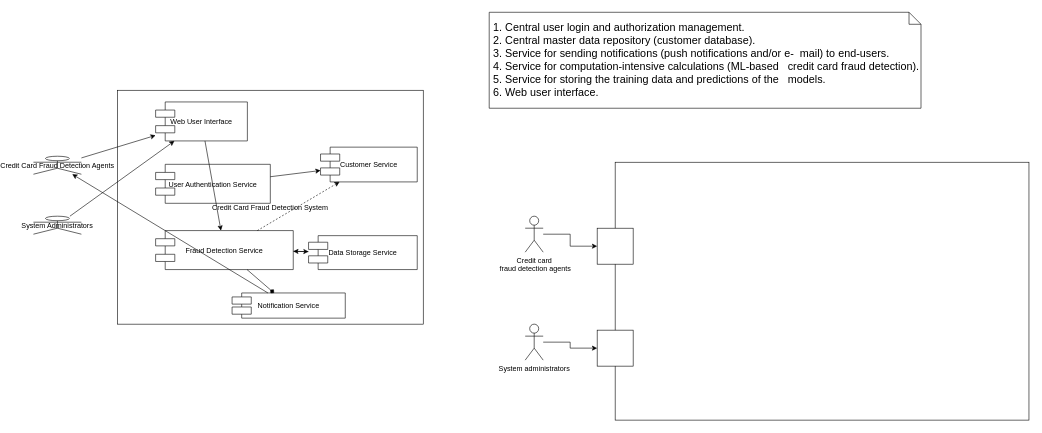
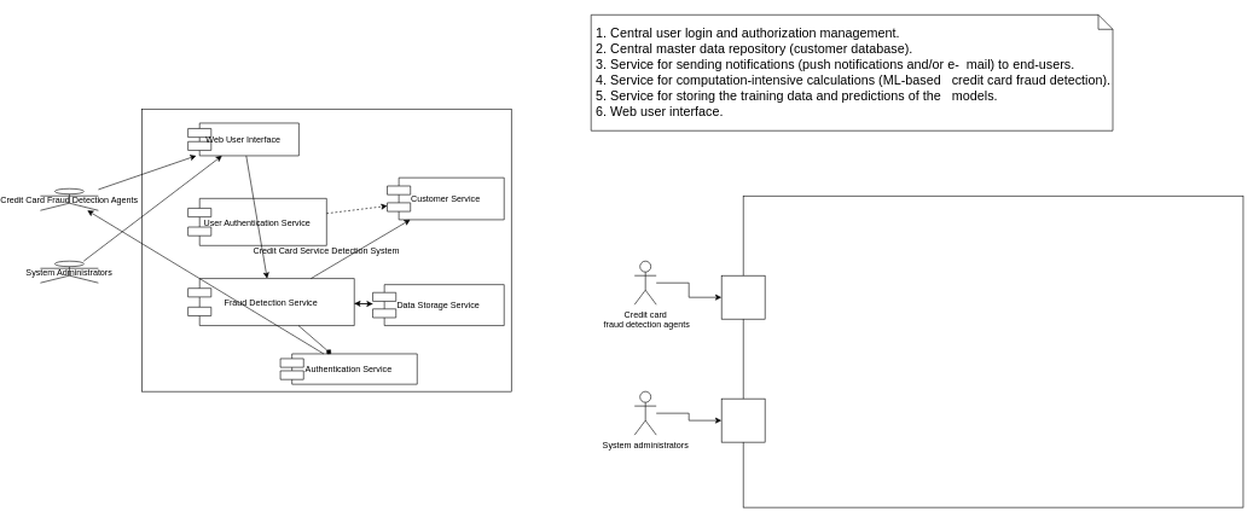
  <mxCell id="0" />
  <mxCell id="1" parent="0" />
  <mxCell id="2" value="" style="edgeStyle=orthogonalEdgeStyle;rounded=0;orthogonalLoop=1;jettySize=auto;html=1;" parent="1" source="3" target="7" edge="1"><mxGeometry relative="1" as="geometry" /></mxCell>
  <mxCell id="3" value="Credit c&lt;span style=&quot;background-color: transparent; color: light-dark(rgb(0, 0, 0), rgb(255, 255, 255));&quot;&gt;ard&lt;/span&gt;&lt;div&gt;&lt;span style=&quot;background-color: transparent; color: light-dark(rgb(0, 0, 0), rgb(255, 255, 255));&quot;&gt;&amp;nbsp;fraud detection agents&lt;/span&gt;&lt;/div&gt;" style="shape=umlActor;verticalLabelPosition=bottom;verticalAlign=top;html=1;outlineConnect=0;" parent="1" vertex="1"><mxGeometry x="840" y="360" width="30" height="60" as="geometry" /></mxCell>
  <mxCell id="4" value="" style="edgeStyle=orthogonalEdgeStyle;rounded=0;orthogonalLoop=1;jettySize=auto;html=1;" parent="1" source="5" target="8" edge="1"><mxGeometry relative="1" as="geometry" /></mxCell>
  <mxCell id="5" value="System administrators" style="shape=umlActor;verticalLabelPosition=bottom;verticalAlign=top;html=1;outlineConnect=0;" parent="1" vertex="1"><mxGeometry x="840" y="540" width="30" height="60" as="geometry" /></mxCell>
  <mxCell id="6" value="" style="rounded=0;whiteSpace=wrap;html=1;" parent="1" vertex="1"><mxGeometry x="990" y="270" width="690" height="430" as="geometry" /></mxCell>
  <mxCell id="7" value="" style="whiteSpace=wrap;html=1;aspect=fixed;" parent="1" vertex="1"><mxGeometry x="960" y="380" width="60" height="60" as="geometry" /></mxCell>
  <mxCell id="8" value="" style="whiteSpace=wrap;html=1;aspect=fixed;" parent="1" vertex="1"><mxGeometry x="960" y="550" width="60" height="60" as="geometry" /></mxCell>
  <mxCell id="9" value="&lt;div style=&quot;text-align: justify;&quot;&gt;&lt;font face=&quot;Helvetica&quot; style=&quot;font-size: 18px;&quot;&gt;&amp;nbsp;1. Central user login and authorization management.&lt;/font&gt;&lt;/div&gt;&lt;div style=&quot;text-align: justify;&quot;&gt;&lt;font style=&quot;font-size: 18px;&quot; face=&quot;Helvetica&quot;&gt;&amp;nbsp;2. Central master data repository (customer database).&lt;/font&gt;&lt;/div&gt;&lt;div style=&quot;text-align: justify;&quot;&gt;&lt;font style=&quot;font-size: 18px;&quot; face=&quot;Helvetica&quot;&gt;&amp;nbsp;3. Service for sending notifications (push notifications and/or e-&amp;nbsp; mail) to end-users.&lt;/font&gt;&lt;/div&gt;&lt;div style=&quot;text-align: justify;&quot;&gt;&lt;font style=&quot;font-size: 18px;&quot; face=&quot;Helvetica&quot;&gt;&amp;nbsp;4. Service for computation-intensive calculations (ML-based&amp;nbsp; &amp;nbsp;credit card fraud detection).&lt;/font&gt;&lt;/div&gt;&lt;div style=&quot;text-align: justify;&quot;&gt;&lt;font style=&quot;font-size: 18px;&quot; face=&quot;Helvetica&quot;&gt;&amp;nbsp;5. Service for storing the training data and predictions of the&amp;nbsp; &amp;nbsp;models.&lt;/font&gt;&lt;/div&gt;&lt;div style=&quot;text-align: justify;&quot;&gt;&lt;font style=&quot;font-size: 18px;&quot; face=&quot;Helvetica&quot;&gt;&amp;nbsp;6. Web user interface.&lt;/font&gt;&lt;/div&gt;" style="shape=note;size=20;whiteSpace=wrap;html=1;align=left;" parent="1" vertex="1"><mxGeometry x="780" y="20" width="720" height="160" as="geometry" /></mxCell>
  <mxCell id="10" value="Credit Card Fraud Detection Agents" style="shape=umlActor;" vertex="1" parent="1"><mxGeometry x="20" y="260" width="80" height="30" as="geometry" /></mxCell>
  <mxCell id="11" value="System Administrators" style="shape=umlActor;" vertex="1" parent="1"><mxGeometry x="20" y="360" width="80" height="30" as="geometry" /></mxCell>
- <mxCell id="12" value="Credit Card Fraud Detection System" style="shape=rectangle;" vertex="1" parent="1"><mxGeometry x="160" y="150" width="510" height="390" as="geometry" /></mxCell>
- <mxCell id="13" value="Web User Interface" style="shape=component;" vertex="1" parent="12"><mxGeometry x="63.75" y="19.5" width="153" height="65.0" as="geometry" /></mxCell>
+ <mxCell id="12" value="Credit Card Service Detection System" style="shape=rectangle;" vertex="1" parent="1"><mxGeometry x="160" y="150" width="510" height="390" as="geometry" /></mxCell>
+ <mxCell id="13" value="Web User Interface" style="shape=component;" vertex="1" parent="12"><mxGeometry x="63.75" y="19.5" width="153" height="45" as="geometry" /></mxCell>
  <mxCell id="14" value="User Authentication Service" style="shape=component;" vertex="1" parent="12"><mxGeometry x="63.75" y="123.5" width="191.25" height="65.0" as="geometry" /></mxCell>
  <mxCell id="15" value="Customer Service" style="shape=component;" vertex="1" parent="12"><mxGeometry x="338.75" y="94.865" width="161.25" height="57.973" as="geometry" /></mxCell>
  <mxCell id="16" value="Fraud Detection Service" style="shape=component;" vertex="1" parent="12"><mxGeometry x="63.75" y="234.0" width="229.5" height="65.0" as="geometry" /></mxCell>
  <mxCell id="17" value="Data Storage Service" style="shape=component;" vertex="1" parent="12"><mxGeometry x="318.75" y="242.432" width="181.25" height="56.571" as="geometry" /></mxCell>
- <mxCell id="18" value="Notification Service" style="shape=component;" vertex="1" parent="12"><mxGeometry x="191.25" y="338" width="188.75" height="42" as="geometry" /></mxCell>
+ <mxCell id="18" value="Authentication Service" style="shape=component;" vertex="1" parent="12"><mxGeometry x="191.25" y="338" width="188.75" height="42" as="geometry" /></mxCell>
  <mxCell id="19" edge="1" parent="1" source="10" target="13"><mxGeometry relative="1" as="geometry" /></mxCell>
  <mxCell id="20" edge="1" parent="1" source="11" target="13"><mxGeometry relative="1" as="geometry" /></mxCell>
- <mxCell id="21" edge="1" parent="1" source="14" target="15"><mxGeometry relative="1" as="geometry" /></mxCell>
+ <mxCell id="21" edge="1" parent="1" source="14" target="15" style="dashed=1;"><mxGeometry relative="1" as="geometry" /></mxCell>
  <mxCell id="22" edge="1" parent="1" source="13" target="16"><mxGeometry relative="1" as="geometry" /></mxCell>
- <mxCell id="23" edge="1" parent="1" source="16" target="15" style="dashed=1;"><mxGeometry relative="1" as="geometry" /></mxCell>
+ <mxCell id="23" edge="1" parent="1" source="16" target="15"><mxGeometry relative="1" as="geometry" /></mxCell>
  <mxCell id="24" edge="1" parent="1" source="16" target="17"><mxGeometry relative="1" as="geometry" /></mxCell>
  <mxCell id="25" edge="1" parent="1" source="16" target="18" style="endArrow=diamond;"><mxGeometry relative="1" as="geometry" /></mxCell>
  <mxCell id="26" edge="1" parent="1" source="17" target="16"><mxGeometry relative="1" as="geometry" /></mxCell>
  <mxCell id="27" edge="1" parent="1" source="18" target="10"><mxGeometry relative="1" as="geometry" /></mxCell>
